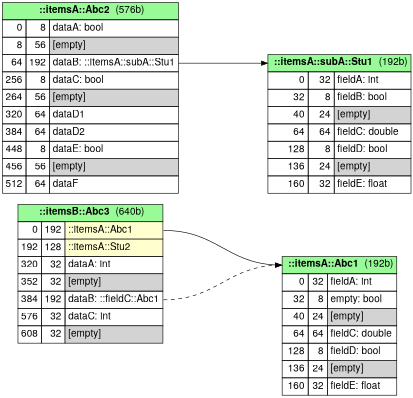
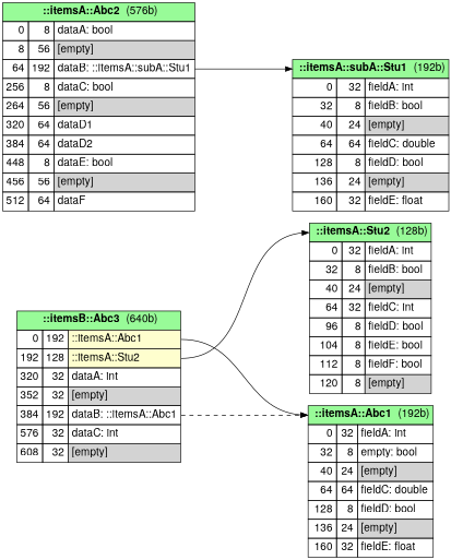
  digraph {
    fontname="Helvetica,Arial,sans-serif"
    rankdir=LR
    ranksep=2
    node [fontname="Helvetica,Arial,sans-serif" fontsize=16 shape=plain]
    edge [fontname="Helvetica,Arial,sans-serif" headport=-1 style=solid]
-   n1 [label=<<table border="0" cellborder="1" cellspacing="0" cellpadding="4">             <tr> <td colspan="3" bgcolor="PaleGreen" port='-1'> <b>::itemsB::Abc3</b>  (640b)</td> </tr>             <tr> <td align="right" port='in_0'>0</td> <td align="right">192</td> <td align="left" bgcolor='#FEFECE' port='out_0'>::itemsA::Abc1</td> </tr>             <tr> <td align="right" port='in_1'>192</td> <td align="right">128</td> <td align="left" bgcolor='#FEFECE' port='out_1'>::itemsA::Stu2</td> </tr>             <tr> <td align="right" port='in_2'>320</td> <td align="right">32</td> <td align="left" port='out_2'>dataA: int</td> </tr>             <tr> <td align="right" port='in_3'>352</td> <td align="right">32</td> <td align="left" bgcolor='lightgray' port='out_3'>[empty]</td> </tr>             <tr> <td align="right" port='in_4'>384</td> <td align="right">192</td> <td align="left" port='out_4'>dataB: ::fieldC::Abc1</td> </tr>             <tr> <td align="right" port='in_5'>576</td> <td align="right">32</td> <td align="left" port='out_5'>dataC: int</td> </tr>             <tr> <td align="right" port='in_6'>608</td> <td align="right">32</td> <td align="left" bgcolor='lightgray' port='out_6'>[empty]</td> </tr>         </table>>]
+   n1 [label=<<table border="0" cellborder="1" cellspacing="0" cellpadding="4">             <tr> <td colspan="3" bgcolor="PaleGreen" port='-1'> <b>::itemsB::Abc3</b>  (640b)</td> </tr>             <tr> <td align="right" port='in_0'>0</td> <td align="right">192</td> <td align="left" bgcolor='#FEFECE' port='out_0'>::itemsA::Abc1</td> </tr>             <tr> <td align="right" port='in_1'>192</td> <td align="right">128</td> <td align="left" bgcolor='#FEFECE' port='out_1'>::itemsA::Stu2</td> </tr>             <tr> <td align="right" port='in_2'>320</td> <td align="right">32</td> <td align="left" port='out_2'>dataA: int</td> </tr>             <tr> <td align="right" port='in_3'>352</td> <td align="right">32</td> <td align="left" bgcolor='lightgray' port='out_3'>[empty]</td> </tr>             <tr> <td align="right" port='in_4'>384</td> <td align="right">192</td> <td align="left" port='out_4'>dataB: ::itemsA::Abc1</td> </tr>             <tr> <td align="right" port='in_5'>576</td> <td align="right">32</td> <td align="left" port='out_5'>dataC: int</td> </tr>             <tr> <td align="right" port='in_6'>608</td> <td align="right">32</td> <td align="left" bgcolor='lightgray' port='out_6'>[empty]</td> </tr>         </table>>]
    n2 [label=<<table border="0" cellborder="1" cellspacing="0" cellpadding="4">             <tr> <td colspan="3" bgcolor="PaleGreen" port='-1'> <b>::itemsA::Abc1</b>  (192b)</td> </tr>             <tr> <td align="right" port='in_0'>0</td> <td align="right">32</td> <td align="left" port='out_0'>fieldA: int</td> </tr>             <tr> <td align="right" port='in_1'>32</td> <td align="right">8</td> <td align="left" port='out_1'>empty: bool</td> </tr>             <tr> <td align="right" port='in_2'>40</td> <td align="right">24</td> <td align="left" bgcolor='lightgray' port='out_2'>[empty]</td> </tr>             <tr> <td align="right" port='in_3'>64</td> <td align="right">64</td> <td align="left" port='out_3'>fieldC: double</td> </tr>             <tr> <td align="right" port='in_4'>128</td> <td align="right">8</td> <td align="left" port='out_4'>fieldD: bool</td> </tr>             <tr> <td align="right" port='in_5'>136</td> <td align="right">24</td> <td align="left" bgcolor='lightgray' port='out_5'>[empty]</td> </tr>             <tr> <td align="right" port='in_6'>160</td> <td align="right">32</td> <td align="left" port='out_6'>fieldE: float</td> </tr>         </table>>]
+   n3 [label=<<table border="0" cellborder="1" cellspacing="0" cellpadding="4">             <tr> <td colspan="3" bgcolor="PaleGreen" port='-1'> <b>::itemsA::Stu2</b>  (128b)</td> </tr>             <tr> <td align="right" port='in_0'>0</td> <td align="right">32</td> <td align="left" port='out_0'>fieldA: int</td> </tr>             <tr> <td align="right" port='in_1'>32</td> <td align="right">8</td> <td align="left" port='out_1'>fieldB: bool</td> </tr>             <tr> <td align="right" port='in_2'>40</td> <td align="right">24</td> <td align="left" bgcolor='lightgray' port='out_2'>[empty]</td> </tr>             <tr> <td align="right" port='in_3'>64</td> <td align="right">32</td> <td align="left" port='out_3'>fieldC: int</td> </tr>             <tr> <td align="right" port='in_4'>96</td> <td align="right">8</td> <td align="left" port='out_4'>fieldD: bool</td> </tr>             <tr> <td align="right" port='in_5'>104</td> <td align="right">8</td> <td align="left" port='out_5'>fieldE: bool</td> </tr>             <tr> <td align="right" port='in_6'>112</td> <td align="right">8</td> <td align="left" port='out_6'>fieldF: bool</td> </tr>             <tr> <td align="right" port='in_7'>120</td> <td align="right">8</td> <td align="left" bgcolor='lightgray' port='out_7'>[empty]</td> </tr>         </table>>]
    n4 [label=<<table border="0" cellborder="1" cellspacing="0" cellpadding="4">             <tr> <td colspan="3" bgcolor="PaleGreen" port='-1'> <b>::itemsA::Abc2</b>  (576b)</td> </tr>             <tr> <td align="right" port='in_0'>0</td> <td align="right">8</td> <td align="left" port='out_0'>dataA: bool</td> </tr>             <tr> <td align="right" port='in_1'>8</td> <td align="right">56</td> <td align="left" bgcolor='lightgray' port='out_1'>[empty]</td> </tr>             <tr> <td align="right" port='in_2'>64</td> <td align="right">192</td> <td align="left" port='out_2'>dataB: ::itemsA::subA::Stu1</td> </tr>             <tr> <td align="right" port='in_3'>256</td> <td align="right">8</td> <td align="left" port='out_3'>dataC: bool</td> </tr>             <tr> <td align="right" port='in_4'>264</td> <td align="right">56</td> <td align="left" bgcolor='lightgray' port='out_4'>[empty]</td> </tr>             <tr> <td align="right" port='in_5'>320</td> <td align="right">64</td> <td align="left" port='out_5'>dataD1</td> </tr>             <tr> <td align="right" port='in_6'>384</td> <td align="right">64</td> <td align="left" port='out_6'>dataD2</td> </tr>             <tr> <td align="right" port='in_7'>448</td> <td align="right">8</td> <td align="left" port='out_7'>dataE: bool</td> </tr>             <tr> <td align="right" port='in_8'>456</td> <td align="right">56</td> <td align="left" bgcolor='lightgray' port='out_8'>[empty]</td> </tr>             <tr> <td align="right" port='in_9'>512</td> <td align="right">64</td> <td align="left" port='out_9'>dataF</td> </tr>         </table>>]
    n5 [label=<<table border="0" cellborder="1" cellspacing="0" cellpadding="4">             <tr> <td colspan="3" bgcolor="PaleGreen" port='-1'> <b>::itemsA::subA::Stu1</b>  (192b)</td> </tr>             <tr> <td align="right" port='in_0'>0</td> <td align="right">32</td> <td align="left" port='out_0'>fieldA: int</td> </tr>             <tr> <td align="right" port='in_1'>32</td> <td align="right">8</td> <td align="left" port='out_1'>fieldB: bool</td> </tr>             <tr> <td align="right" port='in_2'>40</td> <td align="right">24</td> <td align="left" bgcolor='lightgray' port='out_2'>[empty]</td> </tr>             <tr> <td align="right" port='in_3'>64</td> <td align="right">64</td> <td align="left" port='out_3'>fieldC: double</td> </tr>             <tr> <td align="right" port='in_4'>128</td> <td align="right">8</td> <td align="left" port='out_4'>fieldD: bool</td> </tr>             <tr> <td align="right" port='in_5'>136</td> <td align="right">24</td> <td align="left" bgcolor='lightgray' port='out_5'>[empty]</td> </tr>             <tr> <td align="right" port='in_6'>160</td> <td align="right">32</td> <td align="left" port='out_6'>fieldE: float</td> </tr>         </table>>]
    n1 -> n2 [tailport=out_0]
    n1 -> n2 [style=dashed tailport=out_4]
+   n1 -> n3 [tailport=out_1]
    n4 -> n5 [tailport=out_2]
  }
